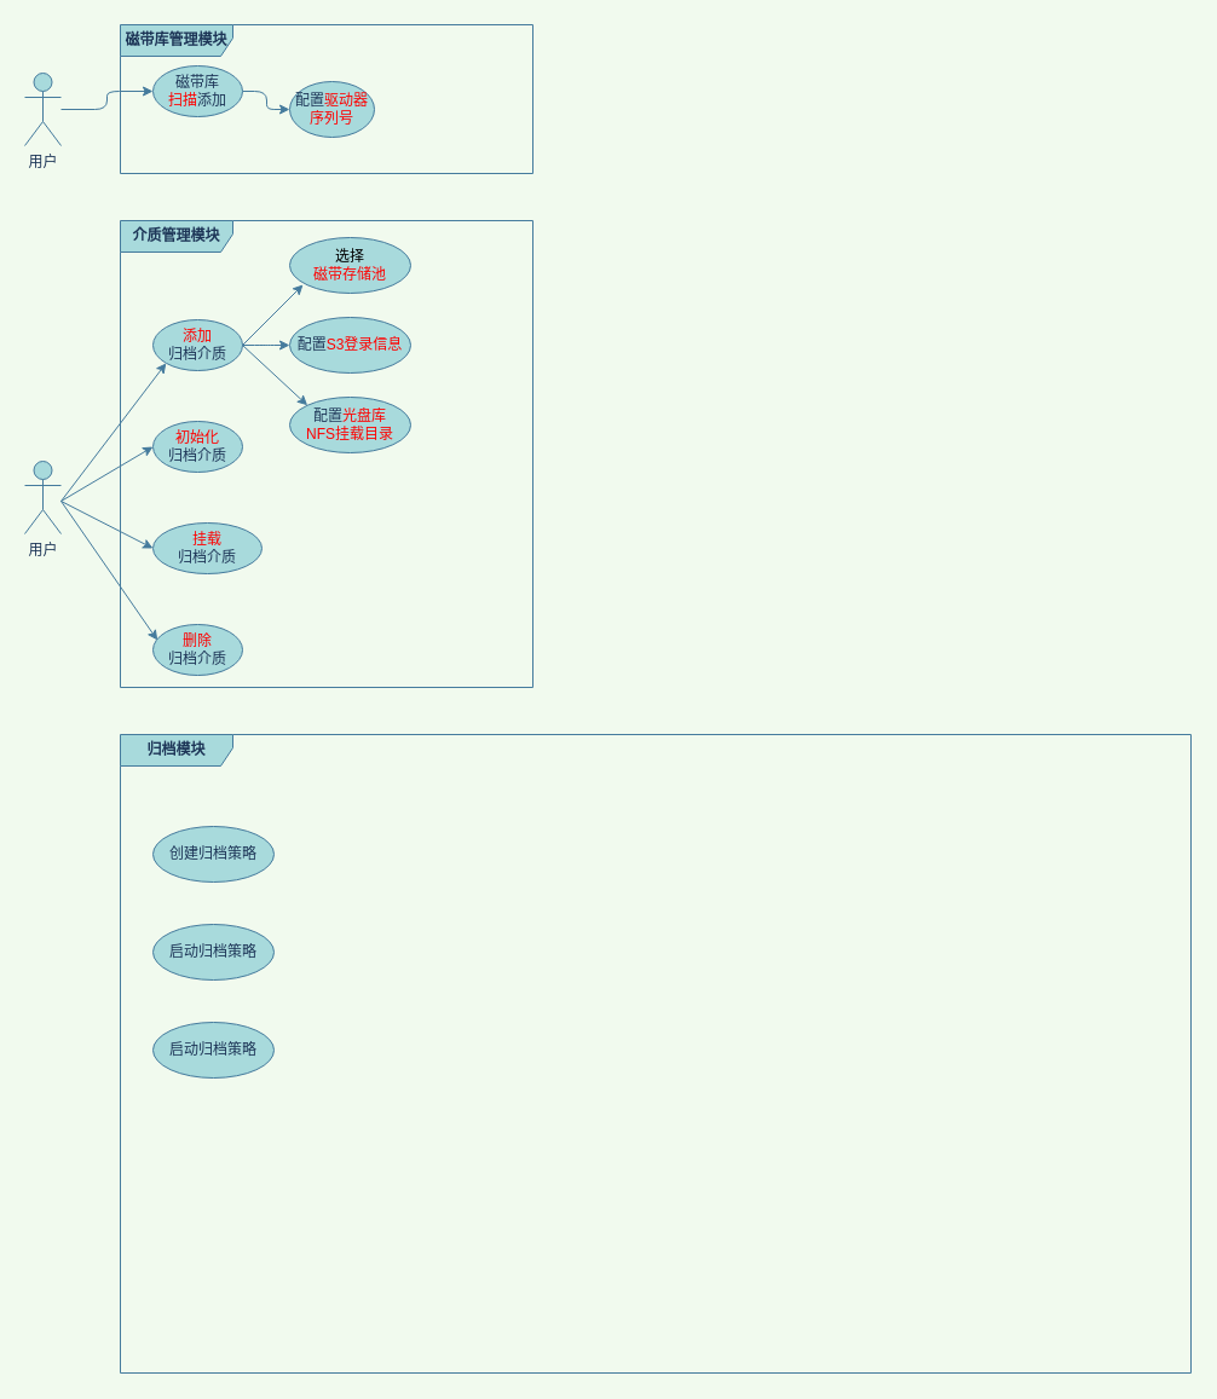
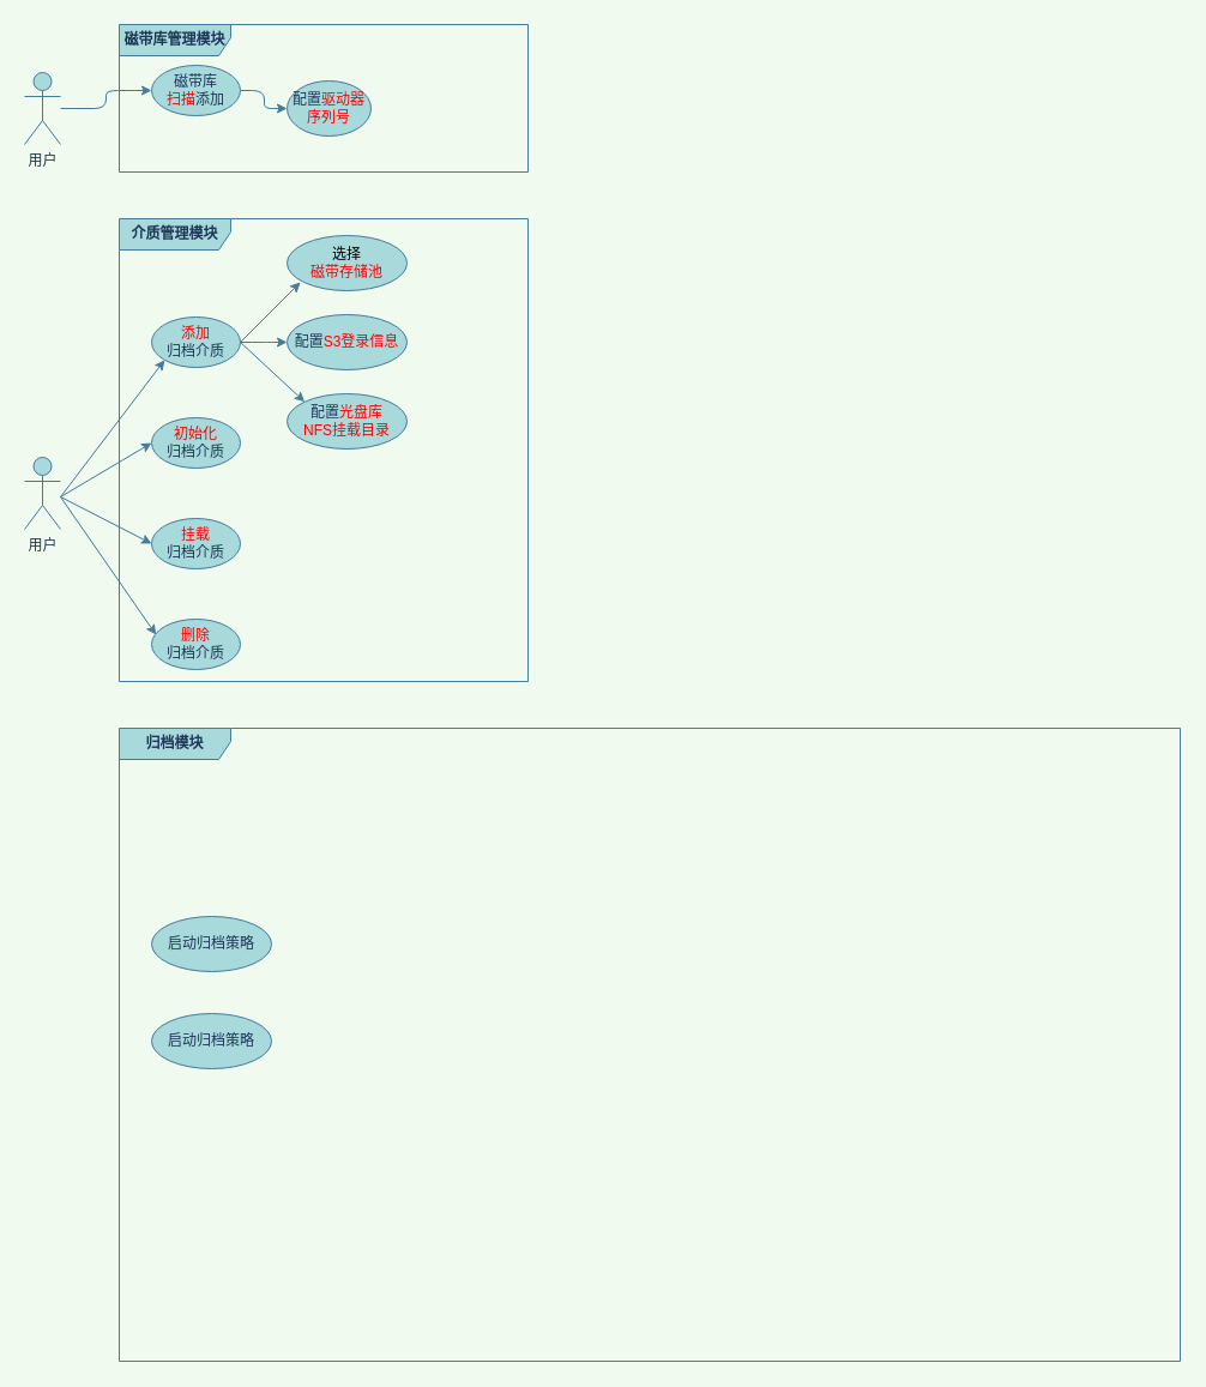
  <mxCell id="0" />
  <mxCell id="1" parent="0" />
  <mxCell id="2" value="&lt;b&gt;介质管理模块&lt;/b&gt;" style="shape=umlFrame;whiteSpace=wrap;html=1;rounded=0;sketch=0;width=93;height=26;fillColor=#A8DADC;strokeColor=#457B9D;fontColor=#1D3557;" vertex="1" parent="1"><mxGeometry x="99" y="182" width="341" height="386" as="geometry" /></mxCell>
  <mxCell id="3" value="&lt;b&gt;磁带库管理模块&lt;/b&gt;" style="shape=umlFrame;whiteSpace=wrap;html=1;rounded=0;sketch=0;width=93;height=26;fillColor=#A8DADC;strokeColor=#457B9D;fontColor=#1D3557;" vertex="1" parent="1"><mxGeometry x="99" y="20" width="341" height="123" as="geometry" /></mxCell>
  <mxCell id="4" value="" style="edgeStyle=orthogonalEdgeStyle;curved=0;rounded=1;sketch=0;orthogonalLoop=1;jettySize=auto;html=1;fontColor=#1D3557;strokeColor=#457B9D;fillColor=#A8DADC;labelBackgroundColor=#F1FAEE;" edge="1" parent="1" source="5" target="7"><mxGeometry relative="1" as="geometry" /></mxCell>
  <mxCell id="5" value="用户" style="shape=umlActor;verticalLabelPosition=bottom;verticalAlign=top;html=1;outlineConnect=0;fillColor=#A8DADC;strokeColor=#457B9D;fontColor=#1D3557;" vertex="1" parent="1"><mxGeometry x="20" y="60" width="30" height="60" as="geometry" /></mxCell>
  <mxCell id="6" value="" style="edgeStyle=orthogonalEdgeStyle;curved=0;rounded=1;sketch=0;orthogonalLoop=1;jettySize=auto;html=1;labelBackgroundColor=#F1FAEE;strokeColor=#457B9D;fontColor=#1D3557;" edge="1" parent="1" source="7" target="8"><mxGeometry relative="1" as="geometry" /></mxCell>
  <mxCell id="7" value="磁带库&lt;br&gt;&lt;font color=&quot;#ff0000&quot;&gt;扫描&lt;/font&gt;添加" style="ellipse;whiteSpace=wrap;html=1;rounded=0;sketch=0;fillColor=#A8DADC;strokeColor=#457B9D;fontColor=#1D3557;" vertex="1" parent="1"><mxGeometry x="126" y="54" width="74" height="42" as="geometry" /></mxCell>
  <mxCell id="8" value="配置&lt;font color=&quot;#ff0000&quot;&gt;驱动器序列号&lt;/font&gt;" style="ellipse;whiteSpace=wrap;html=1;rounded=0;sketch=0;fillColor=#A8DADC;strokeColor=#457B9D;fontColor=#1D3557;" vertex="1" parent="1"><mxGeometry x="239" y="67" width="70" height="46" as="geometry" /></mxCell>
  <mxCell id="9" value="用户" style="shape=umlActor;verticalLabelPosition=bottom;verticalAlign=top;html=1;outlineConnect=0;fillColor=#A8DADC;strokeColor=#457B9D;fontColor=#1D3557;" vertex="1" parent="1"><mxGeometry x="20" y="381" width="30" height="60" as="geometry" /></mxCell>
  <mxCell id="10" value="" style="edgeStyle=orthogonalEdgeStyle;curved=0;rounded=1;sketch=0;orthogonalLoop=1;jettySize=auto;html=1;labelBackgroundColor=#F1FAEE;strokeColor=#457B9D;fontColor=#1D3557;" edge="1" parent="1" source="11" target="12"><mxGeometry relative="1" as="geometry" /></mxCell>
  <mxCell id="11" value="&lt;font color=&quot;#ff0000&quot;&gt;添加&lt;/font&gt;&lt;br&gt;归档介质" style="ellipse;whiteSpace=wrap;html=1;rounded=0;sketch=0;fillColor=#A8DADC;strokeColor=#457B9D;fontColor=#1D3557;" vertex="1" parent="1"><mxGeometry x="126" y="264" width="74" height="42" as="geometry" /></mxCell>
  <mxCell id="12" value="配置&lt;font color=&quot;#ff0000&quot;&gt;S3登录信息&lt;/font&gt;" style="ellipse;whiteSpace=wrap;html=1;rounded=0;sketch=0;fillColor=#A8DADC;strokeColor=#457B9D;fontColor=#1D3557;" vertex="1" parent="1"><mxGeometry x="239" y="262" width="100" height="46" as="geometry" /></mxCell>
  <mxCell id="13" value="&lt;font color=&quot;#000000&quot;&gt;选择&lt;/font&gt;&lt;br&gt;&lt;font color=&quot;#ff0000&quot;&gt;磁带存储池&lt;/font&gt;" style="ellipse;whiteSpace=wrap;html=1;rounded=0;sketch=0;fillColor=#A8DADC;strokeColor=#457B9D;fontColor=#1D3557;" vertex="1" parent="1"><mxGeometry x="239" y="196" width="100" height="46" as="geometry" /></mxCell>
  <mxCell id="14" value="" style="endArrow=classic;html=1;rounded=1;sketch=0;fontColor=#1D3557;strokeColor=#457B9D;fillColor=#A8DADC;curved=0;labelBackgroundColor=#F1FAEE;" edge="1" parent="1"><mxGeometry width="50" height="50" relative="1" as="geometry"><mxPoint x="200" y="285" as="sourcePoint" /><mxPoint x="250" y="235" as="targetPoint" /></mxGeometry></mxCell>
  <mxCell id="15" value="配置&lt;font color=&quot;#ff0000&quot;&gt;光盘库&lt;br&gt;NFS挂载目录&lt;/font&gt;" style="ellipse;whiteSpace=wrap;html=1;rounded=0;sketch=0;fillColor=#A8DADC;strokeColor=#457B9D;fontColor=#1D3557;" vertex="1" parent="1"><mxGeometry x="239" y="328" width="100" height="46" as="geometry" /></mxCell>
  <mxCell id="16" value="" style="endArrow=classic;html=1;rounded=1;sketch=0;fontColor=#1D3557;strokeColor=#457B9D;fillColor=#A8DADC;curved=0;entryX=0;entryY=0;entryDx=0;entryDy=0;labelBackgroundColor=#F1FAEE;" edge="1" parent="1" target="15"><mxGeometry width="50" height="50" relative="1" as="geometry"><mxPoint x="200" y="285" as="sourcePoint" /><mxPoint x="250" y="235" as="targetPoint" /></mxGeometry></mxCell>
  <mxCell id="17" value="&lt;font color=&quot;#ff0000&quot;&gt;初始化&lt;/font&gt;&lt;br&gt;归档介质" style="ellipse;whiteSpace=wrap;html=1;rounded=0;sketch=0;fillColor=#A8DADC;strokeColor=#457B9D;fontColor=#1D3557;" vertex="1" parent="1"><mxGeometry x="126" y="348" width="74" height="42" as="geometry" /></mxCell>
- <mxCell id="18" value="&lt;font color=&quot;#ff0000&quot;&gt;挂载&lt;/font&gt;&lt;br&gt;归档介质" style="ellipse;whiteSpace=wrap;html=1;rounded=0;sketch=0;fillColor=#A8DADC;strokeColor=#457B9D;fontColor=#1D3557;" vertex="1" parent="1"><mxGeometry x="126" y="432" width="90" height="42" as="geometry" /></mxCell>
+ <mxCell id="18" value="&lt;font color=&quot;#ff0000&quot;&gt;挂载&lt;/font&gt;&lt;br&gt;归档介质" style="ellipse;whiteSpace=wrap;html=1;rounded=0;sketch=0;fillColor=#A8DADC;strokeColor=#457B9D;fontColor=#1D3557;" vertex="1" parent="1"><mxGeometry x="126" y="432" width="74" height="42" as="geometry" /></mxCell>
  <mxCell id="19" value="&lt;font color=&quot;#ff0000&quot;&gt;删除&lt;/font&gt;&lt;br&gt;归档介质" style="ellipse;whiteSpace=wrap;html=1;rounded=0;sketch=0;fillColor=#A8DADC;strokeColor=#457B9D;fontColor=#1D3557;" vertex="1" parent="1"><mxGeometry x="126" y="516" width="74" height="42" as="geometry" /></mxCell>
  <mxCell id="20" value="" style="endArrow=classic;html=1;rounded=1;sketch=0;fontColor=#1D3557;strokeColor=#457B9D;fillColor=#A8DADC;curved=0;entryX=0;entryY=0.5;entryDx=0;entryDy=0;labelBackgroundColor=#F1FAEE;" edge="1" parent="1" target="17"><mxGeometry width="50" height="50" relative="1" as="geometry"><mxPoint x="50" y="414" as="sourcePoint" /><mxPoint x="100" y="364" as="targetPoint" /></mxGeometry></mxCell>
  <mxCell id="21" value="" style="endArrow=classic;html=1;rounded=1;sketch=0;fontColor=#1D3557;strokeColor=#457B9D;fillColor=#A8DADC;curved=0;entryX=0.05;entryY=0.31;entryDx=0;entryDy=0;entryPerimeter=0;labelBackgroundColor=#F1FAEE;" edge="1" parent="1" target="19"><mxGeometry width="50" height="50" relative="1" as="geometry"><mxPoint x="50" y="414" as="sourcePoint" /><mxPoint x="77" y="494" as="targetPoint" /></mxGeometry></mxCell>
  <mxCell id="22" value="" style="endArrow=classic;html=1;rounded=1;sketch=0;fontColor=#1D3557;strokeColor=#457B9D;fillColor=#A8DADC;curved=0;entryX=0;entryY=0.5;entryDx=0;entryDy=0;labelBackgroundColor=#F1FAEE;" edge="1" parent="1" target="18"><mxGeometry width="50" height="50" relative="1" as="geometry"><mxPoint x="50" y="414" as="sourcePoint" /><mxPoint x="136" y="379" as="targetPoint" /></mxGeometry></mxCell>
  <mxCell id="23" value="" style="endArrow=classic;html=1;rounded=1;sketch=0;fontColor=#1D3557;strokeColor=#457B9D;fillColor=#A8DADC;curved=0;entryX=0;entryY=1;entryDx=0;entryDy=0;labelBackgroundColor=#F1FAEE;" edge="1" parent="1" target="11"><mxGeometry width="50" height="50" relative="1" as="geometry"><mxPoint x="50" y="414" as="sourcePoint" /><mxPoint x="81" y="290" as="targetPoint" /></mxGeometry></mxCell>
  <mxCell id="24" value="&lt;b&gt;归档模块&lt;/b&gt;" style="shape=umlFrame;whiteSpace=wrap;html=1;rounded=0;sketch=0;width=93;height=26;fillColor=#A8DADC;strokeColor=#457B9D;fontColor=#1D3557;" vertex="1" parent="1"><mxGeometry x="99" y="607" width="885" height="528" as="geometry" /></mxCell>
- <mxCell id="25" value="&lt;font&gt;创建归档策略&lt;br&gt;&lt;/font&gt;" style="ellipse;whiteSpace=wrap;html=1;rounded=0;sketch=0;fillColor=#A8DADC;strokeColor=#457B9D;fontColor=#1D3557;" vertex="1" parent="1"><mxGeometry x="126" y="683" width="100" height="46" as="geometry" /></mxCell>
  <mxCell id="26" value="&lt;font&gt;启动归档策略&lt;br&gt;&lt;/font&gt;" style="ellipse;whiteSpace=wrap;html=1;rounded=0;sketch=0;fillColor=#A8DADC;strokeColor=#457B9D;fontColor=#1D3557;" vertex="1" parent="1"><mxGeometry x="126" y="764" width="100" height="46" as="geometry" /></mxCell>
  <mxCell id="27" value="&lt;font&gt;启动归档策略&lt;br&gt;&lt;/font&gt;" style="ellipse;whiteSpace=wrap;html=1;rounded=0;sketch=0;fillColor=#A8DADC;strokeColor=#457B9D;fontColor=#1D3557;" vertex="1" parent="1"><mxGeometry x="126" y="845" width="100" height="46" as="geometry" /></mxCell>
